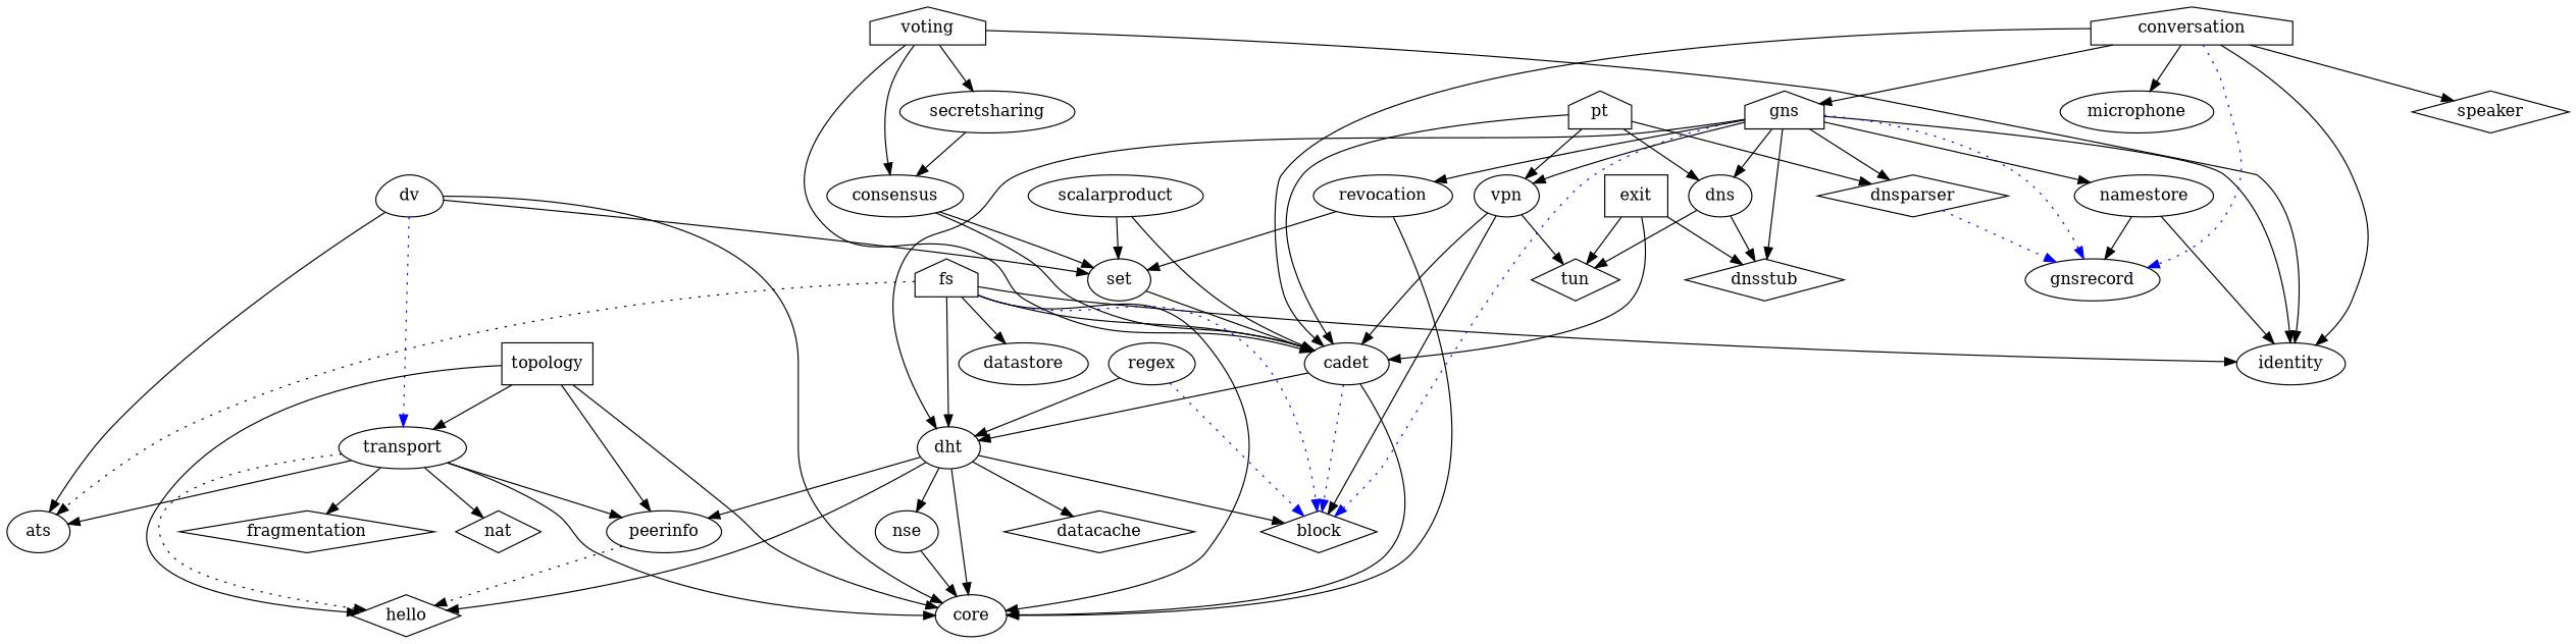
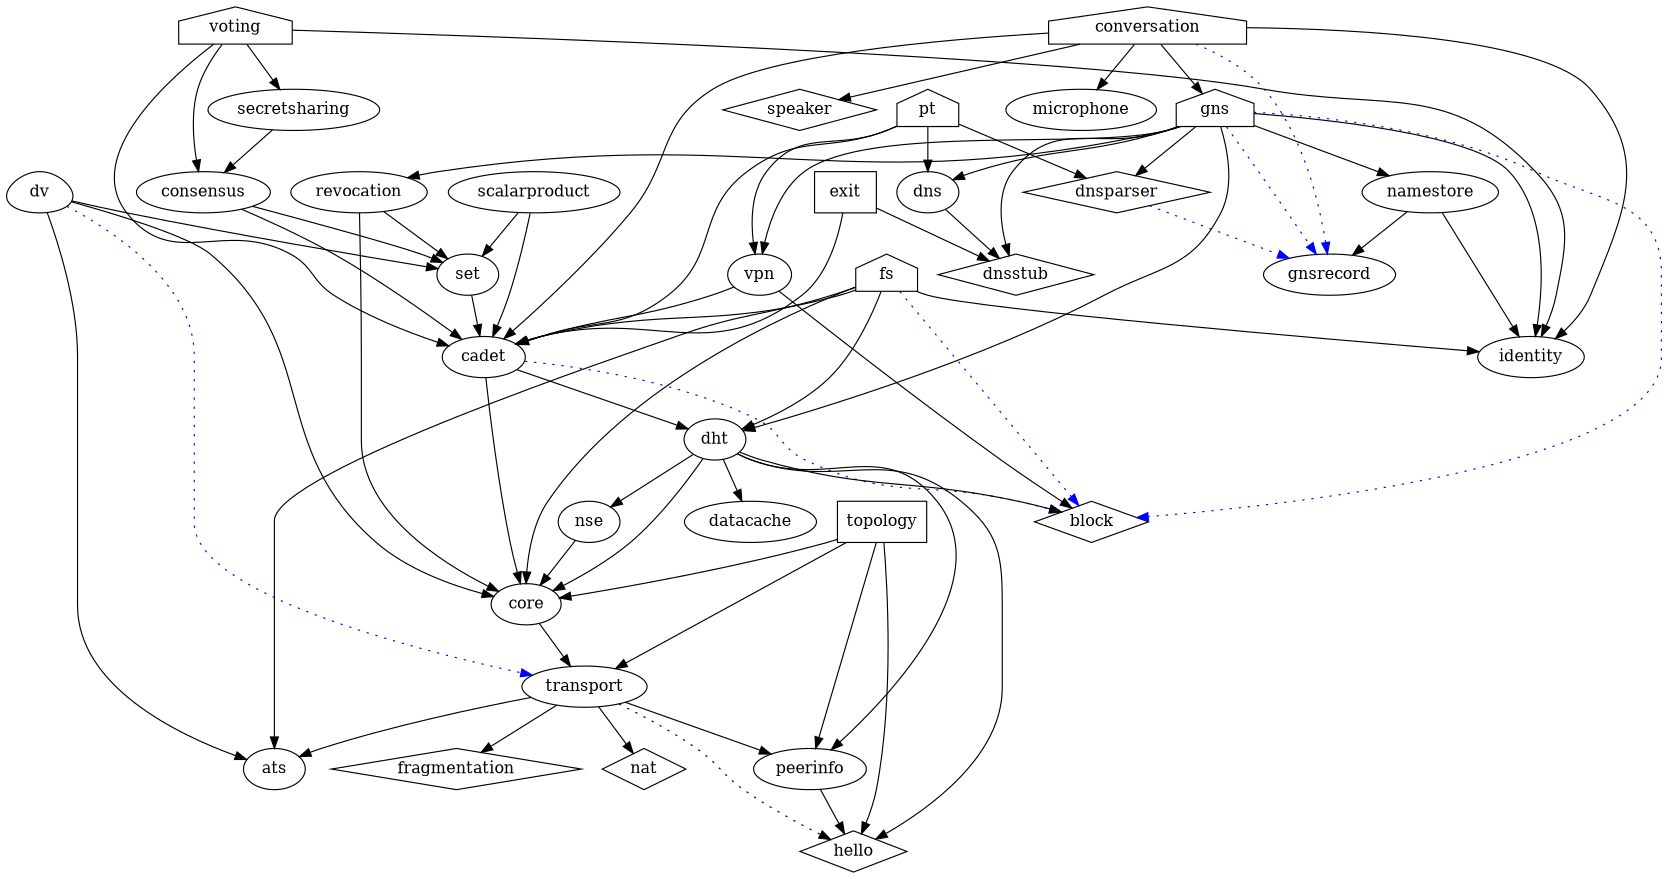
  digraph {
    splines=true
    voting [shape=house]
    consensus
    identity
    cadet
    secretsharing
    set
    dht
    core
    block [shape=diamond]
    nse
-   datacache [shape=diamond]
+   datacache [shape=ellipse]
    peerinfo
    hello [shape=diamond]
    transport
    fs [shape=house]
-   datastore
    ats
    nat [shape=diamond]
    fragmentation [shape=diamond]
    exit [shape=box]
-   tun [shape=diamond]
    dnsstub [shape=diamond]
    vpn
-   regex
    pt [shape=house]
    dns
    dnsparser [shape=diamond]
    gnsrecord
    dv [shape=egg]
    gns [shape=house]
    namestore
    revocation
    conversation [shape=house]
    speaker [shape=diamond]
    microphone [shape=ellipse]
    topology [shape=box]
    scalarproduct
    voting -> consensus
    voting -> identity
    voting -> cadet
    voting -> secretsharing
    consensus -> cadet
    consensus -> set
    cadet -> dht
    cadet -> core [weight=2]
    cadet -> block [color=blue style=dotted]
    secretsharing -> consensus
    set -> cadet
    dht -> core
    dht -> block
    dht -> nse
    dht -> datacache
    dht -> peerinfo
    dht -> hello
-   transport -> core
+   core -> transport
    nse -> core
-   peerinfo -> hello [style=dotted]
+   peerinfo -> hello
    transport -> peerinfo
    transport -> hello [style=dotted]
    transport -> ats
    transport -> nat
    transport -> fragmentation
    fs -> identity
    fs -> cadet
    fs -> dht
    fs -> core
    fs -> block [color=blue style=dotted]
-   fs -> datastore
-   fs -> ats [style=dotted]
+   fs -> ats
    exit -> cadet
-   exit -> tun
    exit -> dnsstub
    vpn -> cadet
    vpn -> block
-   vpn -> tun
-   regex -> dht
-   regex -> block [color=blue style=dotted]
    pt -> cadet
    pt -> vpn
    pt -> dns
    pt -> dnsparser
-   dns -> tun
    dns -> dnsstub
    dnsparser -> gnsrecord [color=blue style=dotted]
    dv -> set
    dv -> core
    dv -> transport [color=blue style=dotted]
    dv -> ats
    gns -> identity
    gns -> dht
    gns -> block [color=blue style=dotted]
    gns -> dnsstub
    gns -> vpn
    gns -> dns
    gns -> dnsparser
    gns -> gnsrecord [color=blue style=dotted]
    gns -> namestore
    gns -> revocation
    namestore -> identity
    namestore -> gnsrecord
    revocation -> set
    revocation -> core
    conversation -> identity
    conversation -> cadet
    conversation -> gnsrecord [color=blue style=dotted]
    conversation -> gns
    conversation -> speaker
    conversation -> microphone
    topology -> core
    topology -> peerinfo
    topology -> hello
    topology -> transport
    scalarproduct -> cadet
    scalarproduct -> set
  }
